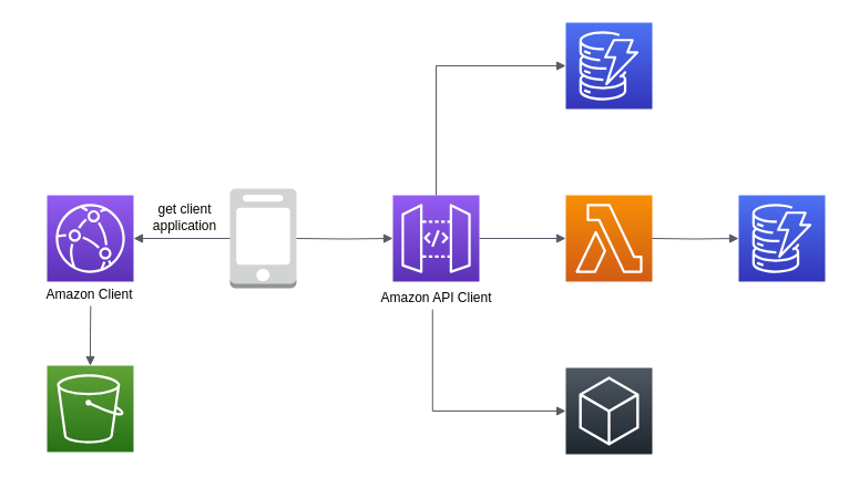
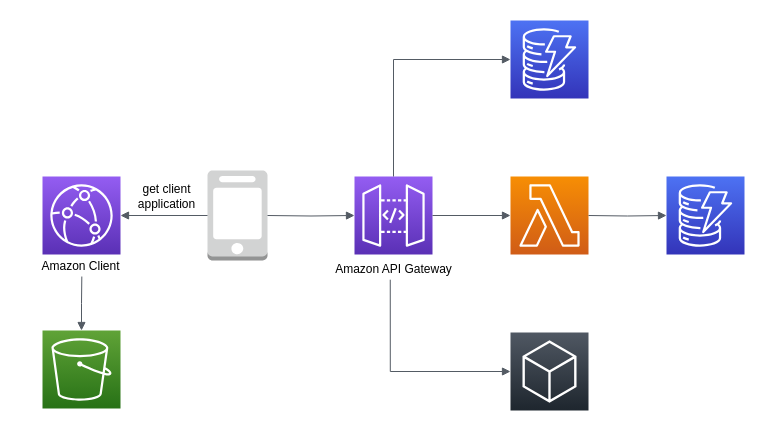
  <mxCell id="0" />
  <mxCell id="1" parent="0" />
  <mxCell id="2" value="" style="points=[[0,0,0],[0.25,0,0],[0.5,0,0],[0.75,0,0],[1,0,0],[0,1,0],[0.25,1,0],[0.5,1,0],[0.75,1,0],[1,1,0],[0,0.25,0],[0,0.5,0],[0,0.75,0],[1,0.25,0],[1,0.5,0],[1,0.75,0]];outlineConnect=0;fontColor=#232F3E;gradientColor=#60A337;gradientDirection=north;fillColor=#277116;strokeColor=#ffffff;dashed=0;verticalLabelPosition=bottom;verticalAlign=top;align=center;html=1;fontSize=12;fontStyle=0;aspect=fixed;shape=mxgraph.aws4.resourceIcon;resIcon=mxgraph.aws4.s3;" parent="1" vertex="1"><mxGeometry x="42" y="330" width="78" height="78" as="geometry" /></mxCell>
  <mxCell id="3" value="" style="points=[[0,0,0],[0.25,0,0],[0.5,0,0],[0.75,0,0],[1,0,0],[0,1,0],[0.25,1,0],[0.5,1,0],[0.75,1,0],[1,1,0],[0,0.25,0],[0,0.5,0],[0,0.75,0],[1,0.25,0],[1,0.5,0],[1,0.75,0]];outlineConnect=0;fontColor=#232F3E;gradientColor=#945DF2;gradientDirection=north;fillColor=#5A30B5;strokeColor=#ffffff;dashed=0;verticalLabelPosition=bottom;verticalAlign=top;align=center;html=1;fontSize=12;fontStyle=0;aspect=fixed;shape=mxgraph.aws4.resourceIcon;resIcon=mxgraph.aws4.cloudfront;" parent="1" vertex="1"><mxGeometry x="42" y="176" width="78" height="78" as="geometry" /></mxCell>
  <mxCell id="4" value="" style="outlineConnect=0;dashed=0;verticalLabelPosition=bottom;verticalAlign=top;align=center;html=1;shape=mxgraph.aws3.mobile_client;fillColor=#D2D3D3;gradientColor=none;" parent="1" vertex="1"><mxGeometry x="207" y="170" width="60" height="90" as="geometry" /></mxCell>
  <mxCell id="5" value="" style="edgeStyle=orthogonalEdgeStyle;html=1;endArrow=none;elbow=vertical;startArrow=block;endFill=0;strokeColor=#545B64;rounded=0;startFill=1;exitX=1;exitY=0.5;exitDx=0;exitDy=0;exitPerimeter=0;" parent="1" source="3" edge="1"><mxGeometry width="100" relative="1" as="geometry"><mxPoint x="271" y="122" as="sourcePoint" /><mxPoint x="207" y="215" as="targetPoint" /></mxGeometry></mxCell>
  <mxCell id="6" value="" style="edgeStyle=orthogonalEdgeStyle;html=1;endArrow=none;elbow=vertical;startArrow=block;endFill=0;strokeColor=#545B64;rounded=0;startFill=1;exitX=0.5;exitY=0;exitDx=0;exitDy=0;exitPerimeter=0;entryX=0.511;entryY=1.002;entryDx=0;entryDy=0;entryPerimeter=0;" parent="1" source="2" target="7" edge="1"><mxGeometry width="100" relative="1" as="geometry"><mxPoint x="150" y="289" as="sourcePoint" /><mxPoint x="80.8" y="276" as="targetPoint" /></mxGeometry></mxCell>
  <mxCell id="7" value="Amazon Client" style="text;html=1;align=center;verticalAlign=middle;resizable=0;points=[];autosize=1;strokeColor=none;" parent="1" vertex="1"><mxGeometry x="20" y="256" width="120" height="20" as="geometry" /></mxCell>
  <mxCell id="8" value="get client &lt;br&gt;application" style="text;html=1;align=center;verticalAlign=middle;resizable=0;points=[];autosize=1;" parent="1" vertex="1"><mxGeometry x="131" y="181" width="70" height="30" as="geometry" /></mxCell>
  <mxCell id="9" value="" style="points=[[0,0,0],[0.25,0,0],[0.5,0,0],[0.75,0,0],[1,0,0],[0,1,0],[0.25,1,0],[0.5,1,0],[0.75,1,0],[1,1,0],[0,0.25,0],[0,0.5,0],[0,0.75,0],[1,0.25,0],[1,0.5,0],[1,0.75,0]];outlineConnect=0;fontColor=#232F3E;gradientColor=#945DF2;gradientDirection=north;fillColor=#5A30B5;strokeColor=#ffffff;dashed=0;verticalLabelPosition=bottom;verticalAlign=top;align=center;html=1;fontSize=12;fontStyle=0;aspect=fixed;shape=mxgraph.aws4.resourceIcon;resIcon=mxgraph.aws4.api_gateway;" vertex="1" parent="1"><mxGeometry x="354" y="176" width="78" height="78" as="geometry" /></mxCell>
  <mxCell id="10" value="" style="points=[[0,0,0],[0.25,0,0],[0.5,0,0],[0.75,0,0],[1,0,0],[0,1,0],[0.25,1,0],[0.5,1,0],[0.75,1,0],[1,1,0],[0,0.25,0],[0,0.5,0],[0,0.75,0],[1,0.25,0],[1,0.5,0],[1,0.75,0]];gradientDirection=north;outlineConnect=0;fontColor=#232F3E;gradientColor=#505863;fillColor=#1E262E;strokeColor=#ffffff;dashed=0;verticalLabelPosition=bottom;verticalAlign=top;align=center;html=1;fontSize=12;fontStyle=0;aspect=fixed;shape=mxgraph.aws4.resourceIcon;resIcon=mxgraph.aws4.general;" vertex="1" parent="1"><mxGeometry x="510" y="332" width="78" height="78" as="geometry" /></mxCell>
  <mxCell id="11" value="" style="edgeStyle=orthogonalEdgeStyle;html=1;endArrow=none;elbow=vertical;startArrow=block;endFill=0;strokeColor=#545B64;rounded=0;startFill=1;entryX=1;entryY=0.5;entryDx=0;entryDy=0;entryPerimeter=0;" edge="1" parent="1" target="4"><mxGeometry width="100" relative="1" as="geometry"><mxPoint x="354" y="215" as="sourcePoint" /><mxPoint x="350" y="311" as="targetPoint" /></mxGeometry></mxCell>
- <mxCell id="12" value="Amazon API Client" style="text;html=1;align=center;verticalAlign=middle;resizable=0;points=[];autosize=1;strokeColor=none;" vertex="1" parent="1"><mxGeometry x="328" y="259" width="130" height="20" as="geometry" /></mxCell>
+ <mxCell id="12" value="Amazon API Gateway" style="text;html=1;align=center;verticalAlign=middle;resizable=0;points=[];autosize=1;strokeColor=none;" vertex="1" parent="1"><mxGeometry x="328" y="259" width="130" height="20" as="geometry" /></mxCell>
  <mxCell id="13" value="" style="points=[[0,0,0],[0.25,0,0],[0.5,0,0],[0.75,0,0],[1,0,0],[0,1,0],[0.25,1,0],[0.5,1,0],[0.75,1,0],[1,1,0],[0,0.25,0],[0,0.5,0],[0,0.75,0],[1,0.25,0],[1,0.5,0],[1,0.75,0]];outlineConnect=0;fontColor=#232F3E;gradientColor=#F78E04;gradientDirection=north;fillColor=#D05C17;strokeColor=#ffffff;dashed=0;verticalLabelPosition=bottom;verticalAlign=top;align=center;html=1;fontSize=12;fontStyle=0;aspect=fixed;shape=mxgraph.aws4.resourceIcon;resIcon=mxgraph.aws4.lambda;" vertex="1" parent="1"><mxGeometry x="510" y="176" width="78" height="78" as="geometry" /></mxCell>
  <mxCell id="14" value="" style="points=[[0,0,0],[0.25,0,0],[0.5,0,0],[0.75,0,0],[1,0,0],[0,1,0],[0.25,1,0],[0.5,1,0],[0.75,1,0],[1,1,0],[0,0.25,0],[0,0.5,0],[0,0.75,0],[1,0.25,0],[1,0.5,0],[1,0.75,0]];outlineConnect=0;fontColor=#232F3E;gradientColor=#4D72F3;gradientDirection=north;fillColor=#3334B9;strokeColor=#ffffff;dashed=0;verticalLabelPosition=bottom;verticalAlign=top;align=center;html=1;fontSize=12;fontStyle=0;aspect=fixed;shape=mxgraph.aws4.resourceIcon;resIcon=mxgraph.aws4.dynamodb;" vertex="1" parent="1"><mxGeometry x="666" y="176" width="78" height="78" as="geometry" /></mxCell>
  <mxCell id="15" value="" style="points=[[0,0,0],[0.25,0,0],[0.5,0,0],[0.75,0,0],[1,0,0],[0,1,0],[0.25,1,0],[0.5,1,0],[0.75,1,0],[1,1,0],[0,0.25,0],[0,0.5,0],[0,0.75,0],[1,0.25,0],[1,0.5,0],[1,0.75,0]];outlineConnect=0;fontColor=#232F3E;gradientColor=#4D72F3;gradientDirection=north;fillColor=#3334B9;strokeColor=#ffffff;dashed=0;verticalLabelPosition=bottom;verticalAlign=top;align=center;html=1;fontSize=12;fontStyle=0;aspect=fixed;shape=mxgraph.aws4.resourceIcon;resIcon=mxgraph.aws4.dynamodb;" vertex="1" parent="1"><mxGeometry x="510" y="20" width="78" height="78" as="geometry" /></mxCell>
  <mxCell id="16" value="" style="edgeStyle=orthogonalEdgeStyle;html=1;endArrow=none;elbow=vertical;startArrow=block;endFill=0;strokeColor=#545B64;rounded=0;startFill=1;entryX=1;entryY=0.5;entryDx=0;entryDy=0;entryPerimeter=0;exitX=0;exitY=0.5;exitDx=0;exitDy=0;exitPerimeter=0;" edge="1" parent="1" source="13" target="9"><mxGeometry width="100" relative="1" as="geometry"><mxPoint x="500" y="215" as="sourcePoint" /><mxPoint x="450" y="214.66" as="targetPoint" /></mxGeometry></mxCell>
  <mxCell id="17" value="" style="edgeStyle=orthogonalEdgeStyle;html=1;endArrow=none;elbow=vertical;startArrow=block;endFill=0;strokeColor=#545B64;rounded=0;startFill=1;" edge="1" parent="1" target="13"><mxGeometry width="100" relative="1" as="geometry"><mxPoint x="666" y="215" as="sourcePoint" /><mxPoint x="600" y="215" as="targetPoint" /></mxGeometry></mxCell>
  <mxCell id="18" value="" style="edgeStyle=orthogonalEdgeStyle;html=1;endArrow=none;elbow=vertical;startArrow=block;endFill=0;strokeColor=#545B64;rounded=0;startFill=1;entryX=0.5;entryY=0;entryDx=0;entryDy=0;entryPerimeter=0;exitX=0;exitY=0.5;exitDx=0;exitDy=0;exitPerimeter=0;" edge="1" parent="1" source="15"><mxGeometry width="100" relative="1" as="geometry"><mxPoint x="480" y="101" as="sourcePoint" /><mxPoint x="393" y="176" as="targetPoint" /><Array as="points"><mxPoint x="393" y="59" /></Array></mxGeometry></mxCell>
  <mxCell id="19" value="" style="edgeStyle=orthogonalEdgeStyle;html=1;endArrow=none;elbow=vertical;startArrow=block;endFill=0;strokeColor=#545B64;rounded=0;startFill=1;entryX=0.475;entryY=1.01;entryDx=0;entryDy=0;entryPerimeter=0;exitX=0;exitY=0.5;exitDx=0;exitDy=0;exitPerimeter=0;" edge="1" parent="1" source="10" target="12"><mxGeometry width="100" relative="1" as="geometry"><mxPoint x="530" y="341" as="sourcePoint" /><mxPoint x="403" y="186" as="targetPoint" /><Array as="points"><mxPoint x="390" y="371" /></Array></mxGeometry></mxCell>
